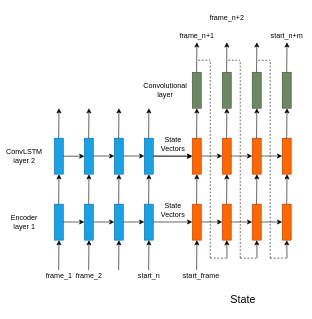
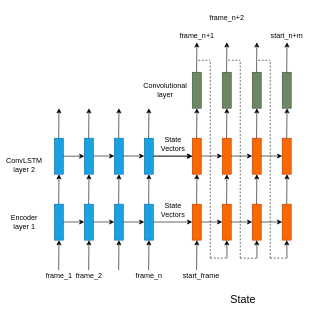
  <mxCell id="0" />
  <mxCell id="1" parent="0" />
  <mxCell id="2" value="" style="rounded=0;whiteSpace=wrap;html=1;fillColor=#1ba1e2;strokeColor=#006EAF;fontColor=#ffffff;" vertex="1" parent="1"><mxGeometry x="90" y="340" width="15" height="60" as="geometry" /></mxCell>
  <mxCell id="3" value="" style="rounded=0;whiteSpace=wrap;html=1;fillColor=#1ba1e2;strokeColor=#006EAF;fontColor=#ffffff;" vertex="1" parent="1"><mxGeometry x="140" y="340" width="15" height="60" as="geometry" /></mxCell>
  <mxCell id="4" value="" style="rounded=0;whiteSpace=wrap;html=1;fillColor=#1ba1e2;strokeColor=#006EAF;fontColor=#ffffff;" vertex="1" parent="1"><mxGeometry x="190" y="340" width="15" height="60" as="geometry" /></mxCell>
  <mxCell id="5" value="" style="rounded=0;whiteSpace=wrap;html=1;fillColor=#1ba1e2;strokeColor=#006EAF;fontColor=#ffffff;" vertex="1" parent="1"><mxGeometry x="240" y="340" width="15" height="60" as="geometry" /></mxCell>
  <mxCell id="6" value="" style="rounded=0;whiteSpace=wrap;html=1;fillColor=#fa6800;strokeColor=#C73500;fontColor=#ffffff;" vertex="1" parent="1"><mxGeometry x="320" y="340" width="15" height="60" as="geometry" /></mxCell>
  <mxCell id="7" value="" style="rounded=0;whiteSpace=wrap;html=1;fillColor=#fa6800;strokeColor=#C73500;fontColor=#ffffff;" vertex="1" parent="1"><mxGeometry x="370" y="340" width="15" height="60" as="geometry" /></mxCell>
  <mxCell id="8" value="" style="rounded=0;whiteSpace=wrap;html=1;fillColor=#fa6800;strokeColor=#C73500;fontColor=#ffffff;" vertex="1" parent="1"><mxGeometry x="420" y="340" width="15" height="60" as="geometry" /></mxCell>
  <mxCell id="9" value="" style="rounded=0;whiteSpace=wrap;html=1;fillColor=#fa6800;strokeColor=#C73500;fontColor=#ffffff;" vertex="1" parent="1"><mxGeometry x="470" y="340" width="15" height="60" as="geometry" /></mxCell>
  <mxCell id="10" value="" style="endArrow=classic;html=1;exitX=0.5;exitY=0;exitDx=0;exitDy=0;" edge="1" parent="1" source="9"><mxGeometry width="50" height="50" relative="1" as="geometry"><mxPoint x="480" y="340" as="sourcePoint" /><mxPoint x="478" y="290" as="targetPoint" /></mxGeometry></mxCell>
  <mxCell id="11" value="" style="endArrow=classic;html=1;exitX=0.5;exitY=0;exitDx=0;exitDy=0;" edge="1" parent="1"><mxGeometry width="50" height="50" relative="1" as="geometry"><mxPoint x="427.21" y="340" as="sourcePoint" /><mxPoint x="427.71" y="290" as="targetPoint" /></mxGeometry></mxCell>
  <mxCell id="12" value="" style="endArrow=classic;html=1;exitX=0.5;exitY=0;exitDx=0;exitDy=0;" edge="1" parent="1"><mxGeometry width="50" height="50" relative="1" as="geometry"><mxPoint x="377.21" y="340" as="sourcePoint" /><mxPoint x="377.71" y="290" as="targetPoint" /></mxGeometry></mxCell>
  <mxCell id="13" value="" style="endArrow=classic;html=1;exitX=0.5;exitY=0;exitDx=0;exitDy=0;" edge="1" parent="1"><mxGeometry width="50" height="50" relative="1" as="geometry"><mxPoint x="327.21" y="340" as="sourcePoint" /><mxPoint x="327.71" y="290" as="targetPoint" /></mxGeometry></mxCell>
  <mxCell id="14" value="" style="endArrow=classic;html=1;exitX=0.5;exitY=0;exitDx=0;exitDy=0;" edge="1" parent="1"><mxGeometry width="50" height="50" relative="1" as="geometry"><mxPoint x="247.21" y="340" as="sourcePoint" /><mxPoint x="247.71" y="290" as="targetPoint" /></mxGeometry></mxCell>
  <mxCell id="15" value="" style="endArrow=classic;html=1;exitX=0.5;exitY=0;exitDx=0;exitDy=0;" edge="1" parent="1"><mxGeometry width="50" height="50" relative="1" as="geometry"><mxPoint x="197.21" y="340" as="sourcePoint" /><mxPoint x="197.71" y="290" as="targetPoint" /></mxGeometry></mxCell>
  <mxCell id="16" value="" style="endArrow=classic;html=1;exitX=0.5;exitY=0;exitDx=0;exitDy=0;" edge="1" parent="1"><mxGeometry width="50" height="50" relative="1" as="geometry"><mxPoint x="147.21" y="340" as="sourcePoint" /><mxPoint x="147.71" y="290" as="targetPoint" /></mxGeometry></mxCell>
  <mxCell id="17" value="" style="endArrow=classic;html=1;exitX=0.5;exitY=0;exitDx=0;exitDy=0;" edge="1" parent="1"><mxGeometry width="50" height="50" relative="1" as="geometry"><mxPoint x="97.21" y="340" as="sourcePoint" /><mxPoint x="97.71" y="290" as="targetPoint" /></mxGeometry></mxCell>
  <mxCell id="18" value="" style="rounded=0;whiteSpace=wrap;html=1;fillColor=#1ba1e2;strokeColor=#006EAF;fontColor=#ffffff;" vertex="1" parent="1"><mxGeometry x="90" y="230" width="15" height="60" as="geometry" /></mxCell>
  <mxCell id="19" value="" style="rounded=0;whiteSpace=wrap;html=1;fillColor=#1ba1e2;strokeColor=#006EAF;fontColor=#ffffff;" vertex="1" parent="1"><mxGeometry x="140" y="230" width="15" height="60" as="geometry" /></mxCell>
  <mxCell id="20" value="" style="rounded=0;whiteSpace=wrap;html=1;fillColor=#1ba1e2;strokeColor=#006EAF;fontColor=#ffffff;" vertex="1" parent="1"><mxGeometry x="190" y="230" width="15" height="60" as="geometry" /></mxCell>
  <mxCell id="21" value="" style="edgeStyle=orthogonalEdgeStyle;rounded=0;orthogonalLoop=1;jettySize=auto;html=1;" edge="1" parent="1" source="22" target="27"><mxGeometry relative="1" as="geometry" /></mxCell>
  <mxCell id="22" value="" style="rounded=0;whiteSpace=wrap;html=1;fillColor=#1ba1e2;strokeColor=#006EAF;fontColor=#ffffff;" vertex="1" parent="1"><mxGeometry x="240" y="230" width="15" height="60" as="geometry" /></mxCell>
  <mxCell id="23" value="" style="endArrow=classic;html=1;exitX=0.5;exitY=0;exitDx=0;exitDy=0;" edge="1" parent="1"><mxGeometry width="50" height="50" relative="1" as="geometry"><mxPoint x="247.21" y="230" as="sourcePoint" /><mxPoint x="247.71" y="180" as="targetPoint" /></mxGeometry></mxCell>
  <mxCell id="24" value="" style="endArrow=classic;html=1;exitX=0.5;exitY=0;exitDx=0;exitDy=0;" edge="1" parent="1"><mxGeometry width="50" height="50" relative="1" as="geometry"><mxPoint x="197.21" y="230" as="sourcePoint" /><mxPoint x="197.71" y="180" as="targetPoint" /></mxGeometry></mxCell>
  <mxCell id="25" value="" style="endArrow=classic;html=1;exitX=0.5;exitY=0;exitDx=0;exitDy=0;" edge="1" parent="1"><mxGeometry width="50" height="50" relative="1" as="geometry"><mxPoint x="147.21" y="230" as="sourcePoint" /><mxPoint x="147.71" y="180" as="targetPoint" /></mxGeometry></mxCell>
  <mxCell id="26" value="" style="endArrow=classic;html=1;exitX=0.5;exitY=0;exitDx=0;exitDy=0;" edge="1" parent="1"><mxGeometry width="50" height="50" relative="1" as="geometry"><mxPoint x="97.21" y="230" as="sourcePoint" /><mxPoint x="97.71" y="180" as="targetPoint" /></mxGeometry></mxCell>
  <mxCell id="27" value="" style="rounded=0;whiteSpace=wrap;html=1;fillColor=#fa6800;strokeColor=#C73500;fontColor=#ffffff;" vertex="1" parent="1"><mxGeometry x="320" y="230" width="15" height="60" as="geometry" /></mxCell>
  <mxCell id="28" value="" style="rounded=0;whiteSpace=wrap;html=1;fillColor=#fa6800;strokeColor=#C73500;fontColor=#ffffff;" vertex="1" parent="1"><mxGeometry x="370" y="230" width="15" height="60" as="geometry" /></mxCell>
  <mxCell id="29" value="" style="rounded=0;whiteSpace=wrap;html=1;fillColor=#fa6800;strokeColor=#C73500;fontColor=#ffffff;" vertex="1" parent="1"><mxGeometry x="420" y="230" width="15" height="60" as="geometry" /></mxCell>
  <mxCell id="30" value="" style="rounded=0;whiteSpace=wrap;html=1;fillColor=#fa6800;strokeColor=#C73500;fontColor=#ffffff;" vertex="1" parent="1"><mxGeometry x="470" y="230" width="15" height="60" as="geometry" /></mxCell>
  <mxCell id="31" value="" style="endArrow=classic;html=1;exitX=0.5;exitY=0;exitDx=0;exitDy=0;" edge="1" parent="1" source="30"><mxGeometry width="50" height="50" relative="1" as="geometry"><mxPoint x="480" y="230" as="sourcePoint" /><mxPoint x="478" y="180" as="targetPoint" /></mxGeometry></mxCell>
  <mxCell id="32" value="" style="endArrow=classic;html=1;exitX=0.5;exitY=0;exitDx=0;exitDy=0;" edge="1" parent="1"><mxGeometry width="50" height="50" relative="1" as="geometry"><mxPoint x="427.21" y="230" as="sourcePoint" /><mxPoint x="427.71" y="180" as="targetPoint" /></mxGeometry></mxCell>
  <mxCell id="33" value="" style="endArrow=classic;html=1;exitX=0.5;exitY=0;exitDx=0;exitDy=0;" edge="1" parent="1"><mxGeometry width="50" height="50" relative="1" as="geometry"><mxPoint x="377.21" y="230" as="sourcePoint" /><mxPoint x="377.71" y="180" as="targetPoint" /></mxGeometry></mxCell>
  <mxCell id="34" value="" style="endArrow=classic;html=1;exitX=0.5;exitY=0;exitDx=0;exitDy=0;" edge="1" parent="1"><mxGeometry width="50" height="50" relative="1" as="geometry"><mxPoint x="327.21" y="230" as="sourcePoint" /><mxPoint x="327.71" y="180" as="targetPoint" /></mxGeometry></mxCell>
  <mxCell id="35" value="" style="endArrow=classic;html=1;exitX=0.5;exitY=0;exitDx=0;exitDy=0;" edge="1" parent="1"><mxGeometry width="50" height="50" relative="1" as="geometry"><mxPoint x="97.21" y="450" as="sourcePoint" /><mxPoint x="97.71" y="400" as="targetPoint" /></mxGeometry></mxCell>
  <mxCell id="36" value="" style="endArrow=classic;html=1;exitX=0.5;exitY=0;exitDx=0;exitDy=0;" edge="1" parent="1"><mxGeometry width="50" height="50" relative="1" as="geometry"><mxPoint x="147.21" y="450" as="sourcePoint" /><mxPoint x="147.71" y="400" as="targetPoint" /></mxGeometry></mxCell>
  <mxCell id="37" value="" style="endArrow=classic;html=1;exitX=0.5;exitY=0;exitDx=0;exitDy=0;" edge="1" parent="1"><mxGeometry width="50" height="50" relative="1" as="geometry"><mxPoint x="197.21" y="450" as="sourcePoint" /><mxPoint x="197.71" y="400" as="targetPoint" /></mxGeometry></mxCell>
  <mxCell id="38" value="" style="endArrow=classic;html=1;exitX=0.5;exitY=0;exitDx=0;exitDy=0;" edge="1" parent="1"><mxGeometry width="50" height="50" relative="1" as="geometry"><mxPoint x="247.21" y="450" as="sourcePoint" /><mxPoint x="247.71" y="400" as="targetPoint" /></mxGeometry></mxCell>
  <mxCell id="39" value="" style="endArrow=classic;html=1;exitX=0.5;exitY=0;exitDx=0;exitDy=0;" edge="1" parent="1"><mxGeometry width="50" height="50" relative="1" as="geometry"><mxPoint x="327.21" y="450" as="sourcePoint" /><mxPoint x="327.71" y="400" as="targetPoint" /></mxGeometry></mxCell>
  <mxCell id="40" value="" style="endArrow=classic;html=1;exitX=1;exitY=0.5;exitDx=0;exitDy=0;" edge="1" parent="1" source="18"><mxGeometry width="50" height="50" relative="1" as="geometry"><mxPoint x="320" y="300" as="sourcePoint" /><mxPoint x="140" y="260" as="targetPoint" /></mxGeometry></mxCell>
  <mxCell id="41" value="" style="endArrow=classic;html=1;exitX=1;exitY=0.5;exitDx=0;exitDy=0;" edge="1" parent="1"><mxGeometry width="50" height="50" relative="1" as="geometry"><mxPoint x="155" y="259.71" as="sourcePoint" /><mxPoint x="190" y="259.71" as="targetPoint" /></mxGeometry></mxCell>
  <mxCell id="42" value="" style="endArrow=classic;html=1;exitX=1;exitY=0.5;exitDx=0;exitDy=0;" edge="1" parent="1"><mxGeometry width="50" height="50" relative="1" as="geometry"><mxPoint x="205" y="259.71" as="sourcePoint" /><mxPoint x="240" y="259.71" as="targetPoint" /></mxGeometry></mxCell>
  <mxCell id="43" value="" style="endArrow=classic;html=1;exitX=1;exitY=0.5;exitDx=0;exitDy=0;entryX=0;entryY=0.5;entryDx=0;entryDy=0;" edge="1" parent="1" target="27"><mxGeometry width="50" height="50" relative="1" as="geometry"><mxPoint x="255" y="259.71" as="sourcePoint" /><mxPoint x="290" y="259.71" as="targetPoint" /></mxGeometry></mxCell>
  <mxCell id="44" value="" style="endArrow=classic;html=1;exitX=1;exitY=0.5;exitDx=0;exitDy=0;" edge="1" parent="1"><mxGeometry width="50" height="50" relative="1" as="geometry"><mxPoint x="335" y="259.71" as="sourcePoint" /><mxPoint x="370" y="259.71" as="targetPoint" /></mxGeometry></mxCell>
  <mxCell id="45" value="" style="endArrow=classic;html=1;exitX=1;exitY=0.5;exitDx=0;exitDy=0;" edge="1" parent="1"><mxGeometry width="50" height="50" relative="1" as="geometry"><mxPoint x="385" y="259.71" as="sourcePoint" /><mxPoint x="420" y="259.71" as="targetPoint" /></mxGeometry></mxCell>
  <mxCell id="46" value="" style="endArrow=classic;html=1;exitX=1;exitY=0.5;exitDx=0;exitDy=0;" edge="1" parent="1"><mxGeometry width="50" height="50" relative="1" as="geometry"><mxPoint x="435" y="259.71" as="sourcePoint" /><mxPoint x="470" y="259.71" as="targetPoint" /></mxGeometry></mxCell>
  <mxCell id="47" value="" style="endArrow=classic;html=1;exitX=1;exitY=0.5;exitDx=0;exitDy=0;" edge="1" parent="1"><mxGeometry width="50" height="50" relative="1" as="geometry"><mxPoint x="105" y="369.71" as="sourcePoint" /><mxPoint x="140" y="369.71" as="targetPoint" /></mxGeometry></mxCell>
  <mxCell id="48" value="" style="endArrow=classic;html=1;exitX=1;exitY=0.5;exitDx=0;exitDy=0;" edge="1" parent="1"><mxGeometry width="50" height="50" relative="1" as="geometry"><mxPoint x="155" y="369.71" as="sourcePoint" /><mxPoint x="190" y="369.71" as="targetPoint" /></mxGeometry></mxCell>
  <mxCell id="49" value="" style="endArrow=classic;html=1;exitX=1;exitY=0.5;exitDx=0;exitDy=0;" edge="1" parent="1"><mxGeometry width="50" height="50" relative="1" as="geometry"><mxPoint x="205" y="369.71" as="sourcePoint" /><mxPoint x="240" y="369.71" as="targetPoint" /></mxGeometry></mxCell>
  <mxCell id="50" value="" style="endArrow=classic;html=1;exitX=1;exitY=0.5;exitDx=0;exitDy=0;" edge="1" parent="1"><mxGeometry width="50" height="50" relative="1" as="geometry"><mxPoint x="335" y="369.71" as="sourcePoint" /><mxPoint x="370" y="369.71" as="targetPoint" /></mxGeometry></mxCell>
  <mxCell id="51" value="" style="endArrow=classic;html=1;exitX=1;exitY=0.5;exitDx=0;exitDy=0;" edge="1" parent="1"><mxGeometry width="50" height="50" relative="1" as="geometry"><mxPoint x="385" y="369.71" as="sourcePoint" /><mxPoint x="420" y="369.71" as="targetPoint" /></mxGeometry></mxCell>
  <mxCell id="52" value="" style="endArrow=classic;html=1;exitX=1;exitY=0.5;exitDx=0;exitDy=0;" edge="1" parent="1"><mxGeometry width="50" height="50" relative="1" as="geometry"><mxPoint x="435" y="369.71" as="sourcePoint" /><mxPoint x="470" y="369.71" as="targetPoint" /></mxGeometry></mxCell>
  <mxCell id="53" value="" style="edgeStyle=orthogonalEdgeStyle;rounded=0;orthogonalLoop=1;jettySize=auto;html=1;" edge="1" parent="1"><mxGeometry relative="1" as="geometry"><mxPoint x="255" y="369.71" as="sourcePoint" /><mxPoint x="320" y="369.71" as="targetPoint" /></mxGeometry></mxCell>
  <mxCell id="54" value="" style="rounded=0;whiteSpace=wrap;html=1;fillColor=#6d8764;strokeColor=#3A5431;fontColor=#ffffff;" vertex="1" parent="1"><mxGeometry x="320" y="120" width="15" height="60" as="geometry" /></mxCell>
  <mxCell id="55" value="" style="rounded=0;whiteSpace=wrap;html=1;fillColor=#6d8764;strokeColor=#3A5431;fontColor=#ffffff;" vertex="1" parent="1"><mxGeometry x="370" y="120" width="15" height="60" as="geometry" /></mxCell>
  <mxCell id="56" value="" style="rounded=0;whiteSpace=wrap;html=1;fillColor=#6d8764;strokeColor=#3A5431;fontColor=#ffffff;" vertex="1" parent="1"><mxGeometry x="420" y="120" width="15" height="60" as="geometry" /></mxCell>
  <mxCell id="57" value="" style="rounded=0;whiteSpace=wrap;html=1;fillColor=#6d8764;strokeColor=#3A5431;fontColor=#ffffff;" vertex="1" parent="1"><mxGeometry x="470" y="120" width="15" height="60" as="geometry" /></mxCell>
  <mxCell id="58" value="" style="endArrow=classic;html=1;exitX=0.5;exitY=0;exitDx=0;exitDy=0;" edge="1" parent="1" source="57"><mxGeometry width="50" height="50" relative="1" as="geometry"><mxPoint x="480" y="120" as="sourcePoint" /><mxPoint x="478" y="70" as="targetPoint" /></mxGeometry></mxCell>
  <mxCell id="59" value="" style="endArrow=classic;html=1;exitX=0.5;exitY=0;exitDx=0;exitDy=0;" edge="1" parent="1"><mxGeometry width="50" height="50" relative="1" as="geometry"><mxPoint x="427.21" y="120" as="sourcePoint" /><mxPoint x="427.71" y="70" as="targetPoint" /></mxGeometry></mxCell>
  <mxCell id="60" value="" style="endArrow=classic;html=1;exitX=0.5;exitY=0;exitDx=0;exitDy=0;" edge="1" parent="1"><mxGeometry width="50" height="50" relative="1" as="geometry"><mxPoint x="377.21" y="120" as="sourcePoint" /><mxPoint x="377.71" y="70" as="targetPoint" /></mxGeometry></mxCell>
  <mxCell id="61" value="" style="endArrow=classic;html=1;exitX=0.5;exitY=0;exitDx=0;exitDy=0;" edge="1" parent="1"><mxGeometry width="50" height="50" relative="1" as="geometry"><mxPoint x="327.21" y="120" as="sourcePoint" /><mxPoint x="327.71" y="70" as="targetPoint" /></mxGeometry></mxCell>
  <mxCell id="62" value="" style="endArrow=none;dashed=1;html=1;" edge="1" parent="1"><mxGeometry width="50" height="50" relative="1" as="geometry"><mxPoint x="330" y="100" as="sourcePoint" /><mxPoint x="350" y="100" as="targetPoint" /></mxGeometry></mxCell>
  <mxCell id="63" value="" style="endArrow=none;dashed=1;html=1;" edge="1" parent="1"><mxGeometry width="50" height="50" relative="1" as="geometry"><mxPoint x="350" y="430" as="sourcePoint" /><mxPoint x="350" y="100" as="targetPoint" /></mxGeometry></mxCell>
  <mxCell id="64" value="" style="endArrow=none;dashed=1;html=1;" edge="1" parent="1"><mxGeometry width="50" height="50" relative="1" as="geometry"><mxPoint x="350" y="430" as="sourcePoint" /><mxPoint x="380" y="430" as="targetPoint" /></mxGeometry></mxCell>
  <mxCell id="65" value="" style="endArrow=classic;html=1;entryX=0.5;entryY=1;entryDx=0;entryDy=0;" edge="1" parent="1" target="7"><mxGeometry width="50" height="50" relative="1" as="geometry"><mxPoint x="378" y="430" as="sourcePoint" /><mxPoint x="370" y="310" as="targetPoint" /></mxGeometry></mxCell>
  <mxCell id="66" value="" style="endArrow=none;dashed=1;html=1;" edge="1" parent="1"><mxGeometry width="50" height="50" relative="1" as="geometry"><mxPoint x="380" y="100" as="sourcePoint" /><mxPoint x="400" y="100" as="targetPoint" /></mxGeometry></mxCell>
  <mxCell id="67" value="" style="endArrow=none;dashed=1;html=1;" edge="1" parent="1"><mxGeometry width="50" height="50" relative="1" as="geometry"><mxPoint x="400" y="430" as="sourcePoint" /><mxPoint x="400" y="100" as="targetPoint" /></mxGeometry></mxCell>
  <mxCell id="68" value="" style="endArrow=none;dashed=1;html=1;" edge="1" parent="1"><mxGeometry width="50" height="50" relative="1" as="geometry"><mxPoint x="400" y="430" as="sourcePoint" /><mxPoint x="430" y="430" as="targetPoint" /></mxGeometry></mxCell>
  <mxCell id="69" value="" style="endArrow=classic;html=1;entryX=0.5;entryY=1;entryDx=0;entryDy=0;" edge="1" parent="1"><mxGeometry width="50" height="50" relative="1" as="geometry"><mxPoint x="428" y="430" as="sourcePoint" /><mxPoint x="427.5" y="400" as="targetPoint" /></mxGeometry></mxCell>
  <mxCell id="70" value="" style="endArrow=none;dashed=1;html=1;" edge="1" parent="1"><mxGeometry width="50" height="50" relative="1" as="geometry"><mxPoint x="430" y="100" as="sourcePoint" /><mxPoint x="450" y="100" as="targetPoint" /></mxGeometry></mxCell>
  <mxCell id="71" value="" style="endArrow=none;dashed=1;html=1;" edge="1" parent="1"><mxGeometry width="50" height="50" relative="1" as="geometry"><mxPoint x="450" y="430" as="sourcePoint" /><mxPoint x="450" y="100" as="targetPoint" /></mxGeometry></mxCell>
  <mxCell id="72" value="" style="endArrow=none;dashed=1;html=1;" edge="1" parent="1"><mxGeometry width="50" height="50" relative="1" as="geometry"><mxPoint x="450" y="430" as="sourcePoint" /><mxPoint x="480" y="430" as="targetPoint" /></mxGeometry></mxCell>
  <mxCell id="73" value="" style="endArrow=classic;html=1;entryX=0.5;entryY=1;entryDx=0;entryDy=0;" edge="1" parent="1"><mxGeometry width="50" height="50" relative="1" as="geometry"><mxPoint x="478" y="430" as="sourcePoint" /><mxPoint x="477.5" y="400" as="targetPoint" /></mxGeometry></mxCell>
  <mxCell id="74" value="Encoder layer 1" style="text;html=1;strokeColor=none;fillColor=none;align=center;verticalAlign=middle;whiteSpace=wrap;rounded=0;opacity=0;" vertex="1" parent="1"><mxGeometry x="20" y="360" width="40" height="20" as="geometry" /></mxCell>
- <mxCell id="75" value="ConvLSTM layer 2" style="text;html=1;strokeColor=none;fillColor=none;align=center;verticalAlign=middle;whiteSpace=wrap;rounded=0;opacity=0;" vertex="1" parent="1"><mxGeometry x="20" y="250" width="40" height="20" as="geometry" /></mxCell>
+ <mxCell id="75" value="ConvLSTM layer 2" style="text;html=1;strokeColor=none;fillColor=none;align=center;verticalAlign=middle;whiteSpace=wrap;rounded=0;opacity=0;" vertex="1" parent="1"><mxGeometry x="20" y="265" width="40" height="20" as="geometry" /></mxCell>
  <mxCell id="76" value="Convolutional layer" style="text;html=1;strokeColor=none;fillColor=none;align=center;verticalAlign=middle;whiteSpace=wrap;rounded=0;opacity=0;" vertex="1" parent="1"><mxGeometry x="255" y="140" width="40" height="20" as="geometry" /></mxCell>
  <mxCell id="77" value="frame_1" style="text;html=1;strokeColor=none;fillColor=none;align=center;verticalAlign=middle;whiteSpace=wrap;rounded=0;opacity=0;" vertex="1" parent="1"><mxGeometry x="77.5" y="450" width="40" height="20" as="geometry" /></mxCell>
  <mxCell id="78" value="frame_2" style="text;html=1;strokeColor=none;fillColor=none;align=center;verticalAlign=middle;whiteSpace=wrap;rounded=0;opacity=0;" vertex="1" parent="1"><mxGeometry x="127.5" y="450" width="40" height="20" as="geometry" /></mxCell>
- <mxCell id="79" value="start_n" style="text;html=1;strokeColor=none;fillColor=none;align=center;verticalAlign=middle;whiteSpace=wrap;rounded=0;opacity=0;" vertex="1" parent="1"><mxGeometry x="227.5" y="450" width="40" height="20" as="geometry" /></mxCell>
+ <mxCell id="79" value="frame_n" style="text;html=1;strokeColor=none;fillColor=none;align=center;verticalAlign=middle;whiteSpace=wrap;rounded=0;opacity=0;" vertex="1" parent="1"><mxGeometry x="227.5" y="450" width="40" height="20" as="geometry" /></mxCell>
  <mxCell id="80" value="start_frame" style="text;html=1;strokeColor=none;fillColor=none;align=center;verticalAlign=middle;whiteSpace=wrap;rounded=0;opacity=0;" vertex="1" parent="1"><mxGeometry x="315" y="450" width="40" height="20" as="geometry" /></mxCell>
  <mxCell id="81" value="frame_n+1" style="text;html=1;strokeColor=none;fillColor=none;align=center;verticalAlign=middle;whiteSpace=wrap;rounded=0;opacity=0;" vertex="1" parent="1"><mxGeometry x="307.5" y="50" width="40" height="20" as="geometry" /></mxCell>
  <mxCell id="82" value="start_n+m" style="text;html=1;strokeColor=none;fillColor=none;align=center;verticalAlign=middle;whiteSpace=wrap;rounded=0;opacity=0;" vertex="1" parent="1"><mxGeometry x="457.5" y="50" width="40" height="20" as="geometry" /></mxCell>
  <mxCell id="83" value="frame_n+2" style="text;html=1;strokeColor=none;fillColor=none;align=center;verticalAlign=middle;whiteSpace=wrap;rounded=0;opacity=0;" vertex="1" parent="1"><mxGeometry x="357.5" y="20" width="40" height="20" as="geometry" /></mxCell>
  <mxCell id="84" value="" style="rounded=1;whiteSpace=wrap;html=1;opacity=0;shadow=0;strokeWidth=101;" vertex="1" parent="1"><mxGeometry x="210" y="260" width="120" height="60" as="geometry" /></mxCell>
  <mxCell id="85" value="State Vectors" style="text;html=1;strokeColor=none;fillColor=none;align=center;verticalAlign=middle;whiteSpace=wrap;rounded=0;opacity=0;" vertex="1" parent="1"><mxGeometry x="267.5" y="230" width="40" height="20" as="geometry" /></mxCell>
  <mxCell id="86" value="State Vectors" style="text;html=1;strokeColor=none;fillColor=none;align=center;verticalAlign=middle;whiteSpace=wrap;rounded=0;opacity=0;" vertex="1" parent="1"><mxGeometry x="267.5" y="340" width="40" height="20" as="geometry" /></mxCell>
  <mxCell id="87" value="&lt;font style=&quot;font-size: 18px&quot;&gt;State&lt;/font&gt;" style="text;html=1;strokeColor=none;fillColor=none;align=center;verticalAlign=middle;whiteSpace=wrap;rounded=0;shadow=0;opacity=10;" vertex="1" parent="1"><mxGeometry x="385" y="490" width="40" height="20" as="geometry" /></mxCell>
